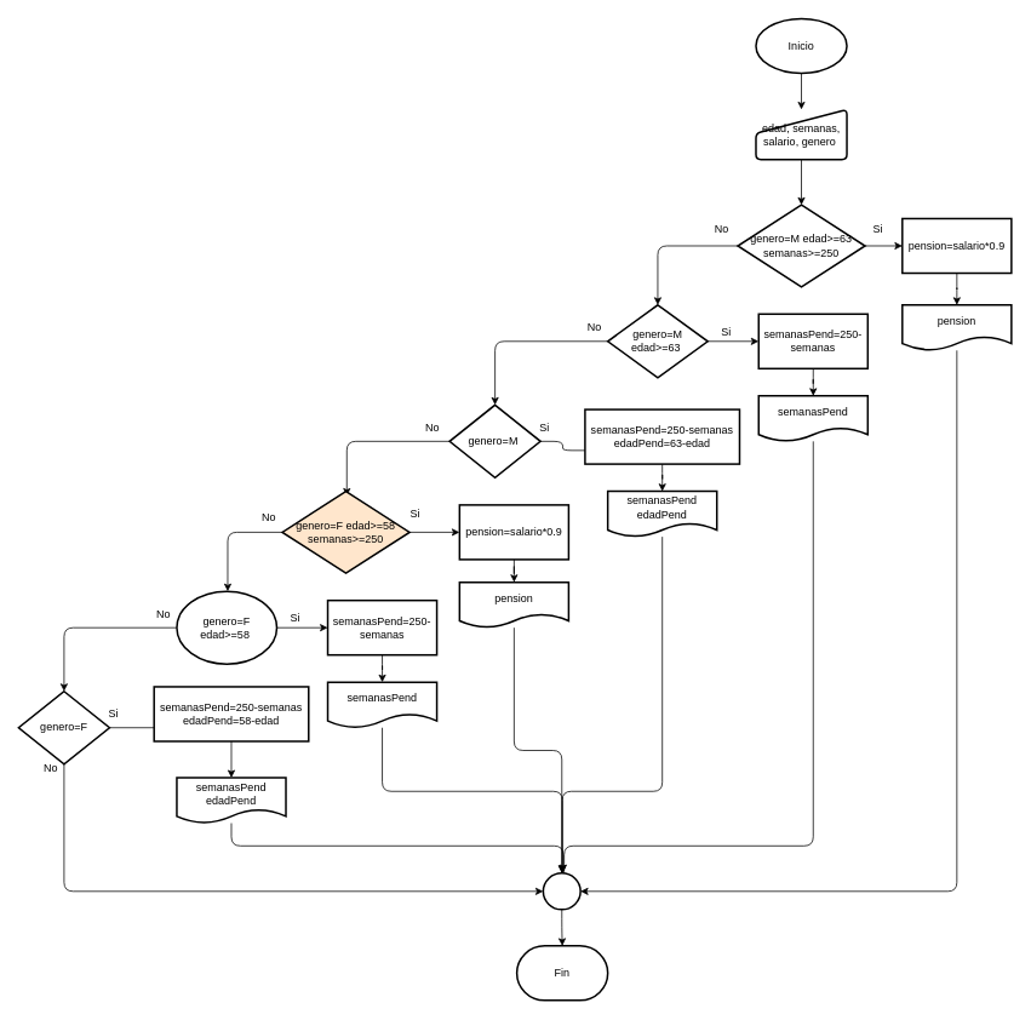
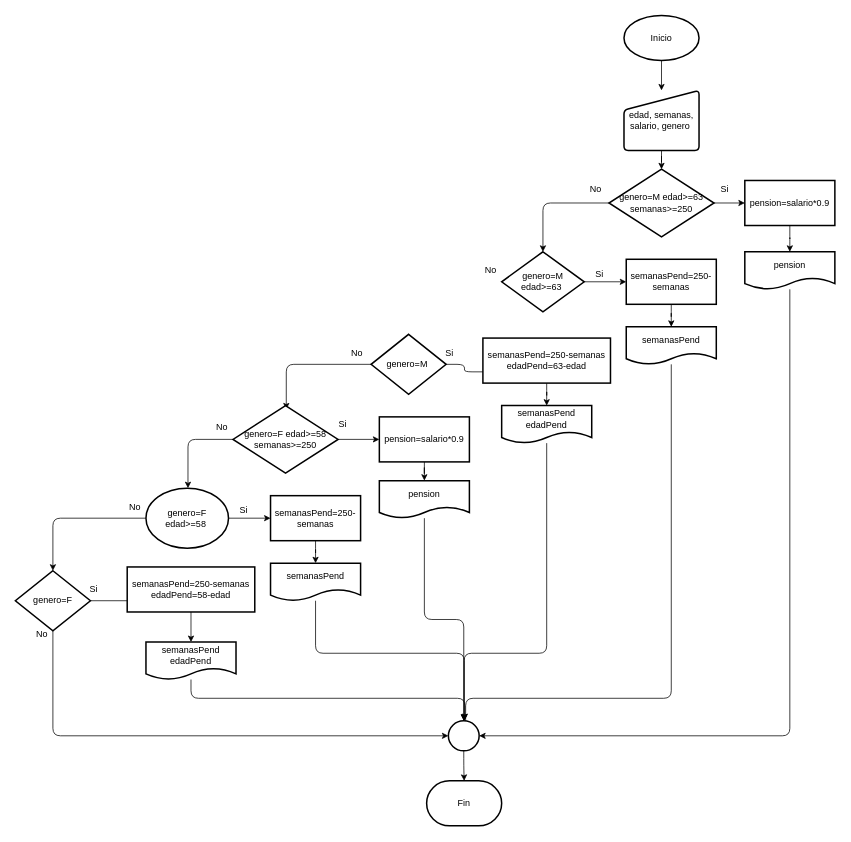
  <mxCell id="0" />
  <mxCell id="1" parent="0" />
  <mxCell id="2" style="edgeStyle=orthogonalEdgeStyle;curved=0;rounded=1;sketch=0;orthogonalLoop=1;jettySize=auto;html=1;" edge="1" parent="1" source="3" target="10"><mxGeometry relative="1" as="geometry" /></mxCell>
  <mxCell id="3" value="Inicio" style="strokeWidth=2;html=1;shape=mxgraph.flowchart.start_1;whiteSpace=wrap;labelBackgroundColor=none;labelBorderColor=none;perimeter=rectanglePerimeter;" vertex="1" parent="1"><mxGeometry x="831" y="20" width="100" height="60" as="geometry" /></mxCell>
  <mxCell id="4" value="" style="edgeStyle=orthogonalEdgeStyle;curved=0;rounded=1;sketch=0;orthogonalLoop=1;jettySize=auto;html=1;shadow=0;" edge="1" parent="1" source="6" target="8"><mxGeometry relative="1" as="geometry"><Array as="points"><mxPoint x="1001" y="290" /><mxPoint x="1001" y="290" /></Array></mxGeometry></mxCell>
  <mxCell id="5" value="" style="edgeStyle=orthogonalEdgeStyle;curved=0;rounded=1;sketch=0;orthogonalLoop=1;jettySize=auto;html=1;shadow=0;" edge="1" parent="1" source="6" target="15"><mxGeometry relative="1" as="geometry" /></mxCell>
  <mxCell id="6" value="genero=M edad&amp;gt;=63 semanas&amp;gt;=250" style="rhombus;whiteSpace=wrap;html=1;strokeWidth=2;" vertex="1" parent="1"><mxGeometry x="811" y="225" width="140" height="90" as="geometry" /></mxCell>
  <mxCell id="7" value="" style="edgeStyle=orthogonalEdgeStyle;curved=0;rounded=1;sketch=0;orthogonalLoop=1;jettySize=auto;html=1;" edge="1" parent="1" source="8" target="12"><mxGeometry relative="1" as="geometry" /></mxCell>
  <mxCell id="8" value="pension=salario*0.9" style="whiteSpace=wrap;html=1;strokeWidth=2;" vertex="1" parent="1"><mxGeometry x="992" y="240" width="120" height="60" as="geometry" /></mxCell>
  <mxCell id="9" style="edgeStyle=orthogonalEdgeStyle;curved=0;rounded=1;sketch=0;orthogonalLoop=1;jettySize=auto;html=1;" edge="1" parent="1" source="10" target="6"><mxGeometry relative="1" as="geometry" /></mxCell>
- <mxCell id="10" value="&lt;span&gt;edad, semanas, salario, genero&amp;nbsp;&lt;/span&gt;" style="html=1;strokeWidth=2;shape=manualInput;whiteSpace=wrap;rounded=1;size=26;arcSize=11;sketch=0;" vertex="1" parent="1"><mxGeometry x="831" y="120" width="100" height="55" as="geometry" /></mxCell>
+ <mxCell id="10" value="&lt;span&gt;edad, semanas, salario, genero&amp;nbsp;&lt;/span&gt;" style="html=1;strokeWidth=2;shape=manualInput;whiteSpace=wrap;rounded=1;size=26;arcSize=11;sketch=0;" vertex="1" parent="1"><mxGeometry x="831" y="120" width="100" height="80" as="geometry" /></mxCell>
  <mxCell id="11" style="edgeStyle=orthogonalEdgeStyle;curved=0;rounded=1;sketch=0;orthogonalLoop=1;jettySize=auto;html=1;shadow=0;" edge="1" parent="1" source="12" target="62"><mxGeometry relative="1" as="geometry"><Array as="points"><mxPoint x="1052" y="980" /></Array></mxGeometry></mxCell>
  <mxCell id="12" value="pension" style="shape=document;whiteSpace=wrap;html=1;boundedLbl=1;strokeWidth=2;" vertex="1" parent="1"><mxGeometry x="992" y="335" width="120" height="50" as="geometry" /></mxCell>
  <mxCell id="13" value="" style="edgeStyle=orthogonalEdgeStyle;curved=0;rounded=1;sketch=0;orthogonalLoop=1;jettySize=auto;html=1;shadow=0;" edge="1" parent="1" source="15" target="19"><mxGeometry relative="1" as="geometry" /></mxCell>
- <mxCell id="14" style="edgeStyle=orthogonalEdgeStyle;curved=0;rounded=1;sketch=0;orthogonalLoop=1;jettySize=auto;html=1;shadow=0;" edge="1" parent="1" source="15" target="26"><mxGeometry relative="1" as="geometry" /></mxCell>
  <mxCell id="15" value="&lt;span&gt;genero=M edad&amp;gt;=63&amp;nbsp;&lt;/span&gt;" style="rhombus;whiteSpace=wrap;html=1;strokeWidth=2;" vertex="1" parent="1"><mxGeometry x="668" y="335" width="110" height="80" as="geometry" /></mxCell>
  <mxCell id="16" value="Si" style="text;html=1;resizable=0;autosize=1;align=center;verticalAlign=middle;points=[];fillColor=none;strokeColor=none;rounded=0;sketch=0;" vertex="1" parent="1"><mxGeometry x="950" y="242" width="30" height="20" as="geometry" /></mxCell>
  <mxCell id="17" value="No" style="text;html=1;resizable=0;autosize=1;align=center;verticalAlign=middle;points=[];fillColor=none;strokeColor=none;rounded=0;sketch=0;" vertex="1" parent="1"><mxGeometry x="778" y="242" width="30" height="20" as="geometry" /></mxCell>
  <mxCell id="18" style="edgeStyle=orthogonalEdgeStyle;curved=0;rounded=1;sketch=0;orthogonalLoop=1;jettySize=auto;html=1;shadow=0;" edge="1" parent="1" source="19" target="21"><mxGeometry relative="1" as="geometry" /></mxCell>
  <mxCell id="19" value="semanasPend=250-semanas" style="whiteSpace=wrap;html=1;strokeWidth=2;" vertex="1" parent="1"><mxGeometry x="834" y="345" width="120" height="60" as="geometry" /></mxCell>
  <mxCell id="20" style="edgeStyle=orthogonalEdgeStyle;curved=0;rounded=1;sketch=0;orthogonalLoop=1;jettySize=auto;html=1;entryX=0.561;entryY=0.25;entryDx=0;entryDy=0;entryPerimeter=0;shadow=0;" edge="1" parent="1" source="21" target="62"><mxGeometry relative="1" as="geometry"><Array as="points"><mxPoint x="894" y="930" /><mxPoint x="620" y="930" /></Array></mxGeometry></mxCell>
  <mxCell id="21" value="semanasPend" style="shape=document;whiteSpace=wrap;html=1;boundedLbl=1;strokeWidth=2;" vertex="1" parent="1"><mxGeometry x="834" y="435" width="120" height="50" as="geometry" /></mxCell>
  <mxCell id="22" value="Si" style="text;html=1;resizable=0;autosize=1;align=center;verticalAlign=middle;points=[];fillColor=none;strokeColor=none;rounded=0;sketch=0;" vertex="1" parent="1"><mxGeometry x="783" y="355" width="30" height="20" as="geometry" /></mxCell>
  <mxCell id="23" value="No" style="text;html=1;resizable=0;autosize=1;align=center;verticalAlign=middle;points=[];fillColor=none;strokeColor=none;rounded=0;sketch=0;" vertex="1" parent="1"><mxGeometry x="638" y="350" width="30" height="20" as="geometry" /></mxCell>
  <mxCell id="24" style="edgeStyle=orthogonalEdgeStyle;curved=0;rounded=1;sketch=0;orthogonalLoop=1;jettySize=auto;html=1;entryX=0.467;entryY=0.75;entryDx=0;entryDy=0;entryPerimeter=0;shadow=0;" edge="1" parent="1" source="26" target="28"><mxGeometry relative="1" as="geometry" /></mxCell>
  <mxCell id="25" style="edgeStyle=orthogonalEdgeStyle;curved=0;rounded=1;sketch=0;orthogonalLoop=1;jettySize=auto;html=1;entryX=0.507;entryY=0.056;entryDx=0;entryDy=0;entryPerimeter=0;shadow=0;" edge="1" parent="1" source="26" target="34"><mxGeometry relative="1" as="geometry" /></mxCell>
  <mxCell id="26" value="&lt;span&gt;genero=M&amp;nbsp;&lt;/span&gt;" style="strokeWidth=2;html=1;shape=mxgraph.flowchart.decision;whiteSpace=wrap;rounded=0;sketch=0;" vertex="1" parent="1"><mxGeometry x="494" y="445" width="100" height="80" as="geometry" /></mxCell>
  <mxCell id="27" style="edgeStyle=orthogonalEdgeStyle;curved=0;rounded=1;sketch=0;orthogonalLoop=1;jettySize=auto;html=1;shadow=0;" edge="1" parent="1" source="28" target="30"><mxGeometry relative="1" as="geometry" /></mxCell>
  <mxCell id="28" value="semanasPend=250-semanas&lt;br&gt;edadPend=63-edad" style="whiteSpace=wrap;html=1;strokeWidth=2;" vertex="1" parent="1"><mxGeometry x="643" y="450" width="170" height="60" as="geometry" /></mxCell>
  <mxCell id="29" style="edgeStyle=orthogonalEdgeStyle;curved=0;rounded=1;sketch=0;orthogonalLoop=1;jettySize=auto;html=1;shadow=0;" edge="1" parent="1" source="30" target="62"><mxGeometry relative="1" as="geometry"><Array as="points"><mxPoint x="728" y="870" /><mxPoint x="618" y="870" /></Array></mxGeometry></mxCell>
  <mxCell id="30" value="semanasPend edadPend" style="shape=document;whiteSpace=wrap;html=1;boundedLbl=1;strokeWidth=2;" vertex="1" parent="1"><mxGeometry x="668" y="540" width="120" height="50" as="geometry" /></mxCell>
  <mxCell id="31" value="Si" style="text;html=1;resizable=0;autosize=1;align=center;verticalAlign=middle;points=[];fillColor=none;strokeColor=none;rounded=0;sketch=0;" vertex="1" parent="1"><mxGeometry x="583" y="460" width="30" height="20" as="geometry" /></mxCell>
  <mxCell id="32" style="edgeStyle=orthogonalEdgeStyle;curved=0;rounded=1;sketch=0;orthogonalLoop=1;jettySize=auto;html=1;shadow=0;" edge="1" parent="1" source="34" target="36"><mxGeometry relative="1" as="geometry" /></mxCell>
  <mxCell id="33" style="edgeStyle=orthogonalEdgeStyle;curved=0;rounded=1;sketch=0;orthogonalLoop=1;jettySize=auto;html=1;entryX=0.509;entryY=0;entryDx=0;entryDy=0;entryPerimeter=0;shadow=0;" edge="1" parent="1" source="34" target="42"><mxGeometry relative="1" as="geometry" /></mxCell>
- <mxCell id="34" value="genero=F edad&amp;gt;=58 semanas&amp;gt;=250" style="rhombus;whiteSpace=wrap;html=1;strokeWidth=2;fillColor=#ffe6cc;" vertex="1" parent="1"><mxGeometry x="310" y="540" width="140" height="90" as="geometry" /></mxCell>
+ <mxCell id="34" value="genero=F edad&amp;gt;=58 semanas&amp;gt;=250" style="rhombus;whiteSpace=wrap;html=1;strokeWidth=2;" vertex="1" parent="1"><mxGeometry x="310" y="540" width="140" height="90" as="geometry" /></mxCell>
  <mxCell id="35" value="" style="edgeStyle=orthogonalEdgeStyle;curved=0;rounded=1;sketch=0;orthogonalLoop=1;jettySize=auto;html=1;" edge="1" source="36" target="38" parent="1"><mxGeometry relative="1" as="geometry" /></mxCell>
  <mxCell id="36" value="pension=salario*0.9" style="whiteSpace=wrap;html=1;strokeWidth=2;" vertex="1" parent="1"><mxGeometry x="505" y="555" width="120" height="60" as="geometry" /></mxCell>
  <mxCell id="37" style="edgeStyle=orthogonalEdgeStyle;curved=0;rounded=1;sketch=0;orthogonalLoop=1;jettySize=auto;html=1;shadow=0;" edge="1" parent="1" source="38" target="62"><mxGeometry relative="1" as="geometry" /></mxCell>
  <mxCell id="38" value="pension" style="shape=document;whiteSpace=wrap;html=1;boundedLbl=1;strokeWidth=2;" vertex="1" parent="1"><mxGeometry x="505" y="640" width="120" height="50" as="geometry" /></mxCell>
  <mxCell id="39" value="Si" style="text;html=1;resizable=0;autosize=1;align=center;verticalAlign=middle;points=[];fillColor=none;strokeColor=none;rounded=0;sketch=0;" vertex="1" parent="1"><mxGeometry x="441" y="555" width="30" height="20" as="geometry" /></mxCell>
  <mxCell id="40" value="" style="edgeStyle=orthogonalEdgeStyle;curved=0;rounded=1;sketch=0;orthogonalLoop=1;jettySize=auto;html=1;shadow=0;" edge="1" source="42" target="44" parent="1"><mxGeometry relative="1" as="geometry" /></mxCell>
  <mxCell id="41" style="edgeStyle=orthogonalEdgeStyle;curved=0;rounded=1;sketch=0;orthogonalLoop=1;jettySize=auto;html=1;shadow=0;" edge="1" source="42" target="51" parent="1"><mxGeometry relative="1" as="geometry" /></mxCell>
  <mxCell id="42" value="&lt;span&gt;genero=F edad&amp;gt;=58&amp;nbsp;&lt;/span&gt;" style="ellipse;whiteSpace=wrap;html=1;strokeWidth=2;" vertex="1" parent="1"><mxGeometry x="194" y="650" width="110" height="80" as="geometry" /></mxCell>
  <mxCell id="43" style="edgeStyle=orthogonalEdgeStyle;curved=0;rounded=1;sketch=0;orthogonalLoop=1;jettySize=auto;html=1;shadow=0;" edge="1" source="44" target="46" parent="1"><mxGeometry relative="1" as="geometry" /></mxCell>
  <mxCell id="44" value="semanasPend=250-semanas" style="whiteSpace=wrap;html=1;strokeWidth=2;" vertex="1" parent="1"><mxGeometry x="360" y="660" width="120" height="60" as="geometry" /></mxCell>
  <mxCell id="45" style="edgeStyle=orthogonalEdgeStyle;curved=0;rounded=1;sketch=0;orthogonalLoop=1;jettySize=auto;html=1;shadow=0;" edge="1" parent="1" source="46" target="62"><mxGeometry relative="1" as="geometry"><Array as="points"><mxPoint x="420" y="870" /><mxPoint x="618" y="870" /></Array></mxGeometry></mxCell>
  <mxCell id="46" value="semanasPend" style="shape=document;whiteSpace=wrap;html=1;boundedLbl=1;strokeWidth=2;" vertex="1" parent="1"><mxGeometry x="360" y="750" width="120" height="50" as="geometry" /></mxCell>
  <mxCell id="47" value="Si" style="text;html=1;resizable=0;autosize=1;align=center;verticalAlign=middle;points=[];fillColor=none;strokeColor=none;rounded=0;sketch=0;" vertex="1" parent="1"><mxGeometry x="309" y="670" width="30" height="20" as="geometry" /></mxCell>
  <mxCell id="48" value="No" style="text;html=1;resizable=0;autosize=1;align=center;verticalAlign=middle;points=[];fillColor=none;strokeColor=none;rounded=0;sketch=0;" vertex="1" parent="1"><mxGeometry x="164" y="665" width="30" height="20" as="geometry" /></mxCell>
  <mxCell id="49" style="edgeStyle=orthogonalEdgeStyle;curved=0;rounded=1;sketch=0;orthogonalLoop=1;jettySize=auto;html=1;entryX=0.467;entryY=0.75;entryDx=0;entryDy=0;entryPerimeter=0;shadow=0;" edge="1" source="51" target="53" parent="1"><mxGeometry relative="1" as="geometry" /></mxCell>
  <mxCell id="50" style="edgeStyle=orthogonalEdgeStyle;curved=0;rounded=1;sketch=0;orthogonalLoop=1;jettySize=auto;html=1;shadow=0;" edge="1" parent="1" source="51" target="62"><mxGeometry relative="1" as="geometry"><Array as="points"><mxPoint x="70" y="980" /></Array></mxGeometry></mxCell>
  <mxCell id="51" value="&lt;span&gt;genero=F&lt;/span&gt;" style="strokeWidth=2;html=1;shape=mxgraph.flowchart.decision;whiteSpace=wrap;rounded=0;sketch=0;" vertex="1" parent="1"><mxGeometry x="20" y="760" width="100" height="80" as="geometry" /></mxCell>
  <mxCell id="52" style="edgeStyle=orthogonalEdgeStyle;curved=0;rounded=1;sketch=0;orthogonalLoop=1;jettySize=auto;html=1;shadow=0;" edge="1" source="53" target="55" parent="1"><mxGeometry relative="1" as="geometry" /></mxCell>
  <mxCell id="53" value="semanasPend=250-semanas&lt;br&gt;edadPend=58-edad" style="whiteSpace=wrap;html=1;strokeWidth=2;" vertex="1" parent="1"><mxGeometry x="169" y="755" width="170" height="60" as="geometry" /></mxCell>
  <mxCell id="54" style="edgeStyle=orthogonalEdgeStyle;curved=0;rounded=1;sketch=0;orthogonalLoop=1;jettySize=auto;html=1;entryX=0.537;entryY=-0.025;entryDx=0;entryDy=0;entryPerimeter=0;shadow=0;" edge="1" parent="1" source="55" target="62"><mxGeometry relative="1" as="geometry"><Array as="points"><mxPoint x="254" y="930" /><mxPoint x="619" y="930" /></Array></mxGeometry></mxCell>
  <mxCell id="55" value="semanasPend edadPend" style="shape=document;whiteSpace=wrap;html=1;boundedLbl=1;strokeWidth=2;" vertex="1" parent="1"><mxGeometry x="194" y="855" width="120" height="50" as="geometry" /></mxCell>
  <mxCell id="56" value="Si" style="text;html=1;resizable=0;autosize=1;align=center;verticalAlign=middle;points=[];fillColor=none;strokeColor=none;rounded=0;sketch=0;" vertex="1" parent="1"><mxGeometry x="109" y="775" width="30" height="20" as="geometry" /></mxCell>
  <mxCell id="57" value="No" style="text;html=1;resizable=0;autosize=1;align=center;verticalAlign=middle;points=[];fillColor=none;strokeColor=none;rounded=0;sketch=0;" vertex="1" parent="1"><mxGeometry x="40" y="835" width="30" height="20" as="geometry" /></mxCell>
  <mxCell id="58" value="No" style="text;html=1;resizable=0;autosize=1;align=center;verticalAlign=middle;points=[];fillColor=none;strokeColor=none;rounded=0;sketch=0;" vertex="1" parent="1"><mxGeometry x="280" y="559" width="30" height="20" as="geometry" /></mxCell>
  <mxCell id="59" value="No" style="text;html=1;resizable=0;autosize=1;align=center;verticalAlign=middle;points=[];fillColor=none;strokeColor=none;rounded=0;sketch=0;" vertex="1" parent="1"><mxGeometry x="460" y="460" width="30" height="20" as="geometry" /></mxCell>
  <mxCell id="60" value="Fin" style="strokeWidth=2;html=1;shape=mxgraph.flowchart.terminator;whiteSpace=wrap;rounded=0;sketch=0;" vertex="1" parent="1"><mxGeometry x="568" y="1040" width="100" height="60" as="geometry" /></mxCell>
  <mxCell id="61" style="edgeStyle=orthogonalEdgeStyle;curved=0;rounded=1;sketch=0;orthogonalLoop=1;jettySize=auto;html=1;shadow=0;" edge="1" parent="1" source="62" target="60"><mxGeometry relative="1" as="geometry" /></mxCell>
  <mxCell id="62" value="" style="strokeWidth=2;html=1;shape=mxgraph.flowchart.start_2;whiteSpace=wrap;rounded=0;sketch=0;" vertex="1" parent="1"><mxGeometry x="597" y="960" width="41" height="40" as="geometry" /></mxCell>
